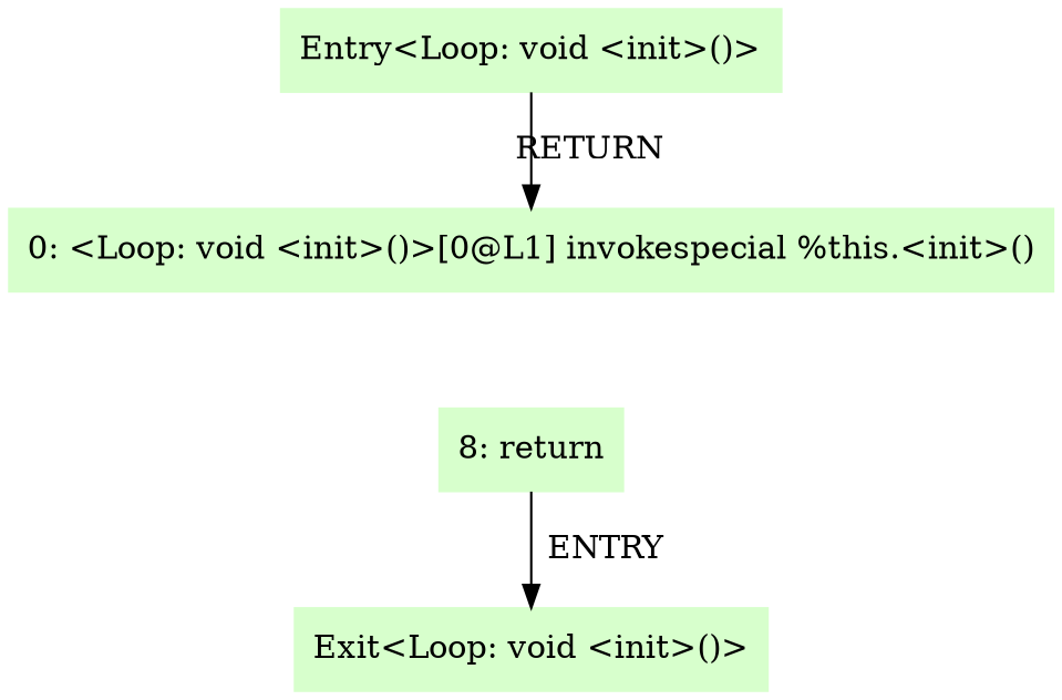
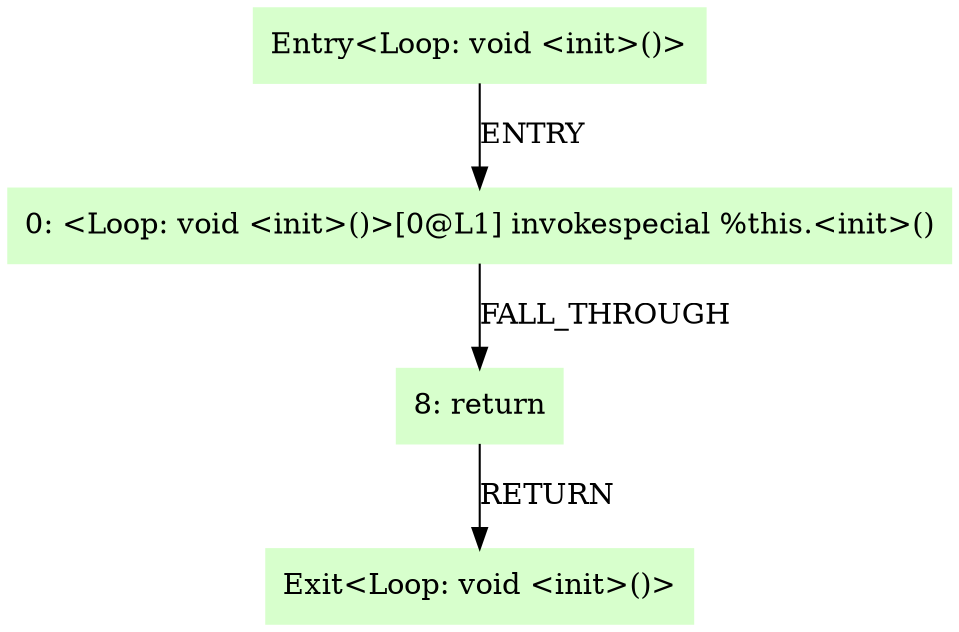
  digraph {
    node [color=".3 .2 1.0" shape=box style=filled]
    n1 [label="Entry<Loop: void <init>()>"]
    n2 [label="0: <Loop: void <init>()>[0@L1] invokespecial %this.<init>()"]
    n3 [label="8: return"]
    n4 [label="Exit<Loop: void <init>()>"]
-   n1 -> n2 [label=RETURN]
-   n3 -> n4 [label=ENTRY]
+   n1 -> n2 [label=ENTRY]
+   n2 -> n3 [label=FALL_THROUGH]
+   n3 -> n4 [label=RETURN]
  }
